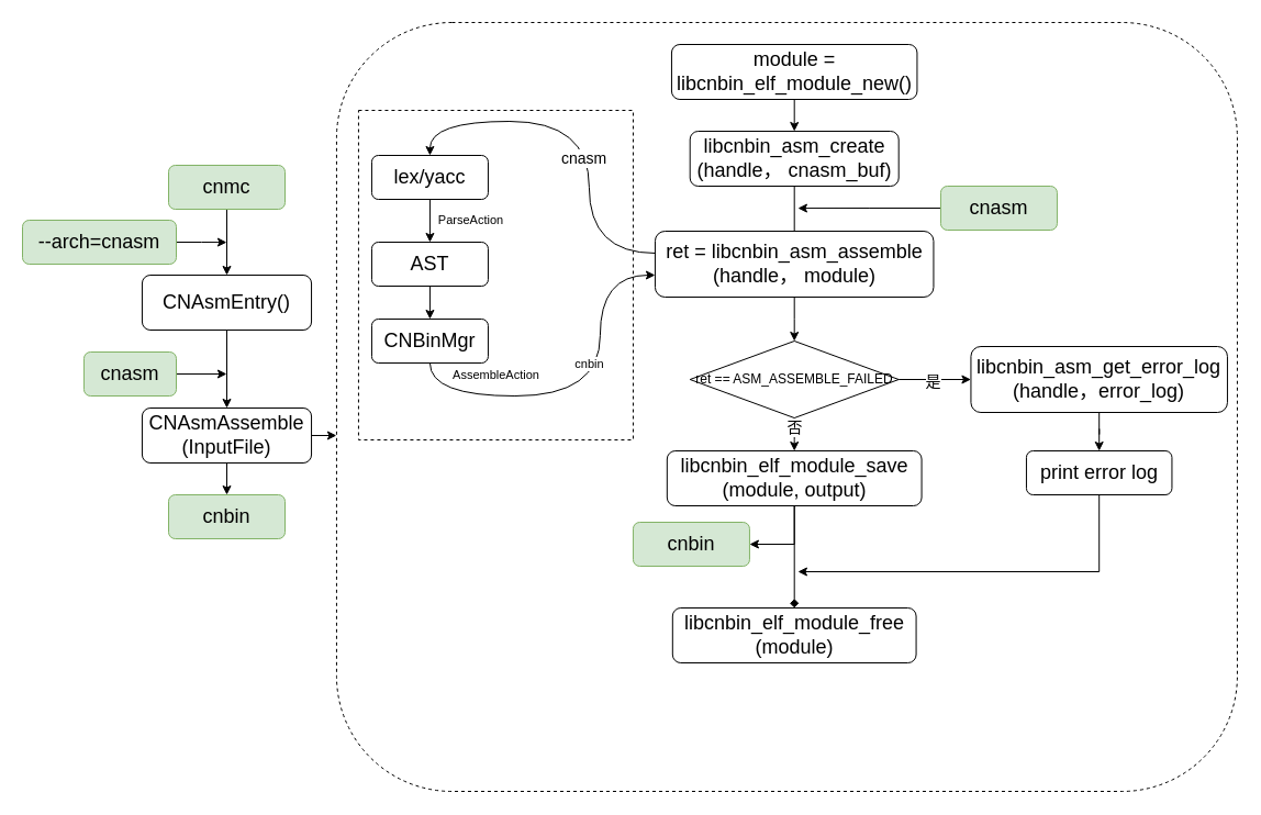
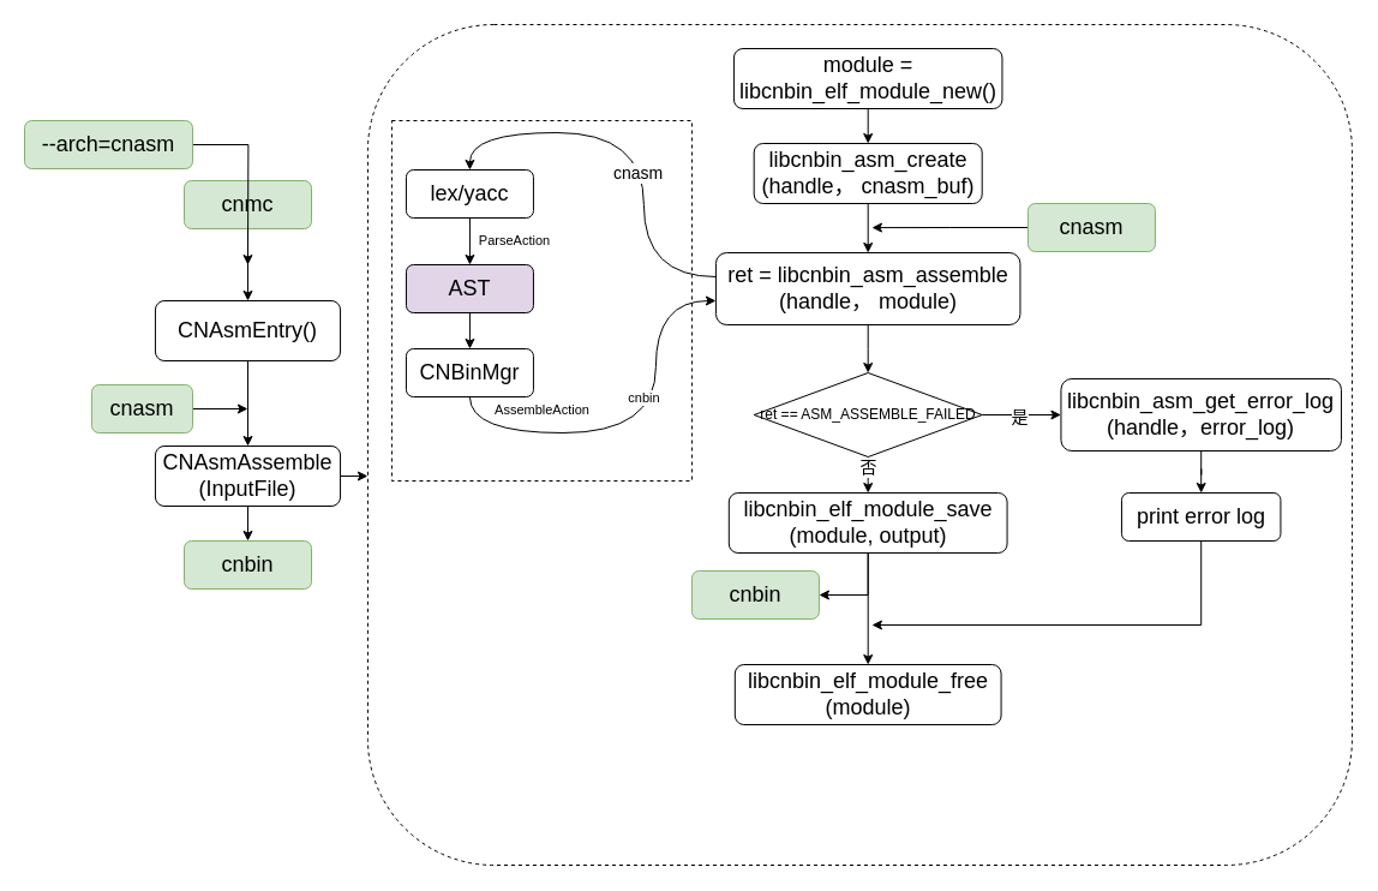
  <mxCell id="0" />
  <mxCell id="1" parent="0" />
  <mxCell id="2" style="edgeStyle=orthogonalEdgeStyle;rounded=0;orthogonalLoop=1;jettySize=auto;html=1;exitX=0.5;exitY=1;exitDx=0;exitDy=0;entryX=0.5;entryY=0;entryDx=0;entryDy=0;" edge="1" parent="1" source="3" target="39"><mxGeometry relative="1" as="geometry" /></mxCell>
  <mxCell id="3" value="&lt;span style=&quot;font-size: 18px;&quot;&gt;cnmc&lt;/span&gt;" style="rounded=1;whiteSpace=wrap;html=1;fontSize=12;glass=0;strokeWidth=1;shadow=0;fillColor=#d5e8d4;strokeColor=#82b366;" parent="1" vertex="1"><mxGeometry x="153" y="150" width="106" height="40" as="geometry" /></mxCell>
  <mxCell id="4" value="&lt;font style=&quot;font-size: 18px;&quot;&gt;cnbin&lt;/font&gt;" style="rounded=1;whiteSpace=wrap;html=1;fontSize=12;glass=0;strokeWidth=1;shadow=0;fillColor=#d5e8d4;strokeColor=#82b366;" parent="1" vertex="1"><mxGeometry x="575.94" y="475" width="106" height="40" as="geometry" /></mxCell>
  <mxCell id="5" value="" style="edgeStyle=orthogonalEdgeStyle;rounded=0;orthogonalLoop=1;jettySize=auto;html=1;" parent="1" source="6" target="13" edge="1"><mxGeometry relative="1" as="geometry" /></mxCell>
  <mxCell id="6" value="&lt;span style=&quot;font-size: 18px;&quot;&gt;ret = libcnbin_asm_assemble&lt;br&gt;(handle， module)&lt;/span&gt;" style="rounded=1;whiteSpace=wrap;html=1;fontSize=12;glass=0;strokeWidth=1;shadow=0;" parent="1" vertex="1"><mxGeometry x="595.94" y="210" width="253.5" height="60" as="geometry" /></mxCell>
- <mxCell id="7" value="" style="edgeStyle=orthogonalEdgeStyle;rounded=0;orthogonalLoop=1;jettySize=auto;html=1;endArrow=none;" parent="1" source="8" target="6" edge="1"><mxGeometry relative="1" as="geometry" /></mxCell>
+ <mxCell id="7" value="" style="edgeStyle=orthogonalEdgeStyle;rounded=0;orthogonalLoop=1;jettySize=auto;html=1;" parent="1" source="8" target="6" edge="1"><mxGeometry relative="1" as="geometry" /></mxCell>
  <mxCell id="8" value="&lt;span style=&quot;font-size: 18px;&quot;&gt;libcnbin_asm_create&lt;br&gt;(handle， cnasm_buf)&lt;/span&gt;" style="rounded=1;whiteSpace=wrap;html=1;fontSize=12;glass=0;strokeWidth=1;shadow=0;" parent="1" vertex="1"><mxGeometry x="627.69" y="119" width="190" height="50" as="geometry" /></mxCell>
  <mxCell id="9" value="" style="edgeStyle=orthogonalEdgeStyle;rounded=0;orthogonalLoop=1;jettySize=auto;html=1;" parent="1" source="13" target="15" edge="1"><mxGeometry relative="1" as="geometry" /></mxCell>
  <mxCell id="10" value="&lt;font style=&quot;font-size: 14px;&quot;&gt;是&lt;/font&gt;" style="edgeLabel;html=1;align=center;verticalAlign=middle;resizable=0;points=[];" parent="9" vertex="1" connectable="0"><mxGeometry x="-0.064" y="-1" relative="1" as="geometry"><mxPoint as="offset" /></mxGeometry></mxCell>
  <mxCell id="11" value="" style="edgeStyle=orthogonalEdgeStyle;rounded=0;orthogonalLoop=1;jettySize=auto;html=1;" parent="1" source="13" target="20" edge="1"><mxGeometry relative="1" as="geometry" /></mxCell>
  <mxCell id="12" value="&lt;font style=&quot;font-size: 14px;&quot;&gt;否&lt;/font&gt;" style="edgeLabel;html=1;align=center;verticalAlign=middle;resizable=0;points=[];" parent="11" vertex="1" connectable="0"><mxGeometry x="-0.41" relative="1" as="geometry"><mxPoint as="offset" /></mxGeometry></mxCell>
  <mxCell id="13" value="&lt;font style=&quot;font-size: 12px;&quot;&gt;ret == ASM_ASSEMBLE_FAILED&lt;/font&gt;" style="rhombus;whiteSpace=wrap;html=1;" parent="1" vertex="1"><mxGeometry x="627.69" y="310" width="190" height="70" as="geometry" /></mxCell>
  <mxCell id="14" value="" style="edgeStyle=orthogonalEdgeStyle;rounded=0;orthogonalLoop=1;jettySize=auto;html=1;" parent="1" source="15" target="23" edge="1"><mxGeometry relative="1" as="geometry" /></mxCell>
  <mxCell id="15" value="&lt;span style=&quot;font-size: 18px;&quot;&gt;libcnbin_asm_get_error_log&lt;br&gt;(handle，error_log)&lt;/span&gt;" style="rounded=1;whiteSpace=wrap;html=1;fontSize=12;glass=0;strokeWidth=1;shadow=0;" parent="1" vertex="1"><mxGeometry x="883.44" y="315" width="233.5" height="60" as="geometry" /></mxCell>
  <mxCell id="16" style="edgeStyle=orthogonalEdgeStyle;rounded=0;orthogonalLoop=1;jettySize=auto;html=1;exitX=0.5;exitY=1;exitDx=0;exitDy=0;entryX=0.5;entryY=0;entryDx=0;entryDy=0;" parent="1" source="17" target="8" edge="1"><mxGeometry relative="1" as="geometry" /></mxCell>
  <mxCell id="17" value="&lt;span style=&quot;font-size: 18px;&quot;&gt;module = &lt;br&gt;libcnbin_elf_module_new()&lt;/span&gt;" style="rounded=1;whiteSpace=wrap;html=1;fontSize=12;glass=0;strokeWidth=1;shadow=0;" parent="1" vertex="1"><mxGeometry x="610.94" y="40" width="223.5" height="50" as="geometry" /></mxCell>
- <mxCell id="18" value="" style="edgeStyle=orthogonalEdgeStyle;rounded=0;orthogonalLoop=1;jettySize=auto;html=1;endArrow=diamond;" parent="1" source="20" target="21" edge="1"><mxGeometry relative="1" as="geometry" /></mxCell>
+ <mxCell id="18" value="" style="edgeStyle=orthogonalEdgeStyle;rounded=0;orthogonalLoop=1;jettySize=auto;html=1;" parent="1" source="20" target="21" edge="1"><mxGeometry relative="1" as="geometry" /></mxCell>
  <mxCell id="19" style="edgeStyle=orthogonalEdgeStyle;rounded=0;orthogonalLoop=1;jettySize=auto;html=1;exitX=0.5;exitY=1;exitDx=0;exitDy=0;entryX=1;entryY=0.5;entryDx=0;entryDy=0;" parent="1" source="20" target="4" edge="1"><mxGeometry relative="1" as="geometry" /></mxCell>
  <mxCell id="20" value="&lt;span style=&quot;font-size: 18px;&quot;&gt;libcnbin_elf_module_save&lt;br&gt;(module, output)&lt;/span&gt;" style="rounded=1;whiteSpace=wrap;html=1;fontSize=12;glass=0;strokeWidth=1;shadow=0;" parent="1" vertex="1"><mxGeometry x="606.82" y="410" width="231.75" height="50" as="geometry" /></mxCell>
  <mxCell id="21" value="&lt;span style=&quot;font-size: 18px;&quot;&gt;libcnbin_elf_module_free&lt;br&gt;(module)&lt;/span&gt;" style="rounded=1;whiteSpace=wrap;html=1;fontSize=12;glass=0;strokeWidth=1;shadow=0;" parent="1" vertex="1"><mxGeometry x="611.82" y="553" width="221.75" height="50" as="geometry" /></mxCell>
  <mxCell id="22" style="edgeStyle=orthogonalEdgeStyle;rounded=0;orthogonalLoop=1;jettySize=auto;html=1;exitX=0.5;exitY=1;exitDx=0;exitDy=0;" parent="1" source="23" edge="1"><mxGeometry relative="1" as="geometry"><mxPoint x="725.94" y="520" as="targetPoint" /><Array as="points"><mxPoint x="999.94" y="520" /></Array></mxGeometry></mxCell>
  <mxCell id="23" value="&lt;span style=&quot;font-size: 18px;&quot;&gt;print error log&lt;/span&gt;" style="rounded=1;whiteSpace=wrap;html=1;fontSize=12;glass=0;strokeWidth=1;shadow=0;" parent="1" vertex="1"><mxGeometry x="933.94" y="410" width="132.5" height="40" as="geometry" /></mxCell>
  <mxCell id="24" value="" style="rounded=0;whiteSpace=wrap;html=1;fillColor=none;dashed=1;" parent="1" vertex="1"><mxGeometry x="325.94" y="100" width="250" height="300" as="geometry" /></mxCell>
  <mxCell id="25" style="edgeStyle=orthogonalEdgeStyle;rounded=0;orthogonalLoop=1;jettySize=auto;html=1;exitX=0;exitY=0.5;exitDx=0;exitDy=0;" parent="1" source="26" edge="1"><mxGeometry relative="1" as="geometry"><mxPoint x="725.94" y="189.095" as="targetPoint" /></mxGeometry></mxCell>
  <mxCell id="26" value="&lt;font style=&quot;font-size: 18px;&quot;&gt;cnasm&lt;/font&gt;" style="rounded=1;whiteSpace=wrap;html=1;fontSize=12;glass=0;strokeWidth=1;shadow=0;fillColor=#d5e8d4;strokeColor=#82b366;" parent="1" vertex="1"><mxGeometry x="855.94" y="169" width="106" height="40" as="geometry" /></mxCell>
  <mxCell id="27" style="edgeStyle=orthogonalEdgeStyle;rounded=0;orthogonalLoop=1;jettySize=auto;html=1;exitX=0.5;exitY=1;exitDx=0;exitDy=0;entryX=0.5;entryY=0;entryDx=0;entryDy=0;" parent="1" source="29" target="31" edge="1"><mxGeometry relative="1" as="geometry" /></mxCell>
  <mxCell id="28" value="ParseAction" style="edgeLabel;html=1;align=center;verticalAlign=middle;resizable=0;points=[];" parent="27" vertex="1" connectable="0"><mxGeometry x="-0.072" y="-2" relative="1" as="geometry"><mxPoint x="39" as="offset" /></mxGeometry></mxCell>
  <mxCell id="29" value="&lt;font style=&quot;font-size: 18px;&quot;&gt;lex/yacc&lt;/font&gt;" style="rounded=1;whiteSpace=wrap;html=1;fontSize=12;glass=0;strokeWidth=1;shadow=0;" parent="1" vertex="1"><mxGeometry x="337.94" y="141" width="106" height="40" as="geometry" /></mxCell>
  <mxCell id="30" style="edgeStyle=orthogonalEdgeStyle;rounded=0;orthogonalLoop=1;jettySize=auto;html=1;exitX=0.5;exitY=1;exitDx=0;exitDy=0;entryX=0.5;entryY=0;entryDx=0;entryDy=0;" parent="1" source="31" target="35" edge="1"><mxGeometry relative="1" as="geometry" /></mxCell>
- <mxCell id="31" value="&lt;span style=&quot;font-size: 18px;&quot;&gt;AST&lt;/span&gt;" style="rounded=1;whiteSpace=wrap;html=1;fontSize=12;glass=0;strokeWidth=1;shadow=0;" parent="1" vertex="1"><mxGeometry x="337.94" y="220" width="106" height="40" as="geometry" /></mxCell>
+ <mxCell id="31" value="&lt;span style=&quot;font-size: 18px;&quot;&gt;AST&lt;/span&gt;" style="rounded=1;whiteSpace=wrap;html=1;fontSize=12;glass=0;strokeWidth=1;shadow=0;fillColor=#e1d5e7;" parent="1" vertex="1"><mxGeometry x="337.94" y="220" width="106" height="40" as="geometry" /></mxCell>
  <mxCell id="32" style="edgeStyle=orthogonalEdgeStyle;curved=1;rounded=0;orthogonalLoop=1;jettySize=auto;html=1;exitX=0.5;exitY=1;exitDx=0;exitDy=0;entryX=0;entryY=0.75;entryDx=0;entryDy=0;" parent="1" source="35" edge="1"><mxGeometry relative="1" as="geometry"><mxPoint x="595.94" y="250" as="targetPoint" /><Array as="points"><mxPoint x="390.94" y="360" /><mxPoint x="545.94" y="360" /><mxPoint x="545.94" y="250" /></Array></mxGeometry></mxCell>
  <mxCell id="33" value="AssembleAction" style="edgeLabel;html=1;align=center;verticalAlign=middle;resizable=0;points=[];" parent="32" vertex="1" connectable="0"><mxGeometry x="-0.524" y="-2" relative="1" as="geometry"><mxPoint x="8" y="-22" as="offset" /></mxGeometry></mxCell>
  <mxCell id="34" value="cnbin" style="edgeLabel;html=1;align=center;verticalAlign=middle;resizable=0;points=[];" parent="32" vertex="1" connectable="0"><mxGeometry x="-0.126" y="6" relative="1" as="geometry"><mxPoint x="24" y="-24" as="offset" /></mxGeometry></mxCell>
  <mxCell id="35" value="&lt;span style=&quot;font-size: 18px;&quot;&gt;CNBinMgr&lt;/span&gt;" style="rounded=1;whiteSpace=wrap;html=1;fontSize=12;glass=0;strokeWidth=1;shadow=0;" parent="1" vertex="1"><mxGeometry x="337.94" y="290" width="106" height="40" as="geometry" /></mxCell>
  <mxCell id="36" style="edgeStyle=orthogonalEdgeStyle;rounded=0;orthogonalLoop=1;jettySize=auto;html=1;exitX=0;exitY=0.25;exitDx=0;exitDy=0;curved=1;entryX=0.5;entryY=0;entryDx=0;entryDy=0;" parent="1" target="29" edge="1"><mxGeometry relative="1" as="geometry"><mxPoint x="385.94" y="120" as="targetPoint" /><Array as="points"><mxPoint x="535.94" y="230" /><mxPoint x="535.94" y="110" /><mxPoint x="390.94" y="110" /></Array><mxPoint x="595.94" y="230" as="sourcePoint" /></mxGeometry></mxCell>
  <mxCell id="37" value="&lt;font style=&quot;font-size: 14px;&quot;&gt;cnasm&lt;/font&gt;" style="edgeLabel;html=1;align=center;verticalAlign=middle;resizable=0;points=[];" parent="36" vertex="1" connectable="0"><mxGeometry x="-0.173" y="5" relative="1" as="geometry"><mxPoint as="offset" /></mxGeometry></mxCell>
  <mxCell id="38" style="edgeStyle=orthogonalEdgeStyle;rounded=0;orthogonalLoop=1;jettySize=auto;html=1;exitX=0.5;exitY=1;exitDx=0;exitDy=0;entryX=0.5;entryY=0;entryDx=0;entryDy=0;" edge="1" parent="1" source="39" target="42"><mxGeometry relative="1" as="geometry" /></mxCell>
  <mxCell id="39" value="&lt;span style=&quot;font-size: 18px;&quot;&gt;CNAsmEntry()&lt;/span&gt;" style="rounded=1;whiteSpace=wrap;html=1;fontSize=12;glass=0;strokeWidth=1;shadow=0;" vertex="1" parent="1"><mxGeometry x="128.94" y="250" width="154.12" height="50" as="geometry" /></mxCell>
  <mxCell id="40" style="edgeStyle=orthogonalEdgeStyle;rounded=0;orthogonalLoop=1;jettySize=auto;html=1;exitX=0.5;exitY=1;exitDx=0;exitDy=0;entryX=0.5;entryY=0;entryDx=0;entryDy=0;" edge="1" parent="1" source="42" target="45"><mxGeometry relative="1" as="geometry" /></mxCell>
  <mxCell id="41" style="edgeStyle=orthogonalEdgeStyle;rounded=0;orthogonalLoop=1;jettySize=auto;html=1;exitX=1;exitY=0.5;exitDx=0;exitDy=0;entryX=0;entryY=0.537;entryDx=0;entryDy=0;entryPerimeter=0;" edge="1" parent="1" source="42" target="48"><mxGeometry relative="1" as="geometry" /></mxCell>
  <mxCell id="42" value="&lt;span style=&quot;font-size: 18px;&quot;&gt;CNAsmAssemble&lt;br&gt;(InputFile)&lt;/span&gt;" style="rounded=1;whiteSpace=wrap;html=1;fontSize=12;glass=0;strokeWidth=1;shadow=0;" vertex="1" parent="1"><mxGeometry x="128.94" y="371" width="154.12" height="50" as="geometry" /></mxCell>
  <mxCell id="43" style="edgeStyle=orthogonalEdgeStyle;rounded=0;orthogonalLoop=1;jettySize=auto;html=1;exitX=1;exitY=0.5;exitDx=0;exitDy=0;" edge="1" parent="1" source="44"><mxGeometry relative="1" as="geometry"><mxPoint x="205.94" y="220.138" as="targetPoint" /></mxGeometry></mxCell>
- <mxCell id="44" value="&lt;font style=&quot;font-size: 18px;&quot;&gt;--arch=cnasm&lt;/font&gt;" style="rounded=1;whiteSpace=wrap;html=1;fontSize=12;glass=0;strokeWidth=1;shadow=0;fillColor=#d5e8d4;strokeColor=#82b366;" vertex="1" parent="1"><mxGeometry x="20" y="200" width="140" height="40" as="geometry" /></mxCell>
+ <mxCell id="44" value="&lt;font style=&quot;font-size: 18px;&quot;&gt;--arch=cnasm&lt;/font&gt;" style="rounded=1;whiteSpace=wrap;html=1;fontSize=12;glass=0;strokeWidth=1;shadow=0;fillColor=#d5e8d4;strokeColor=#82b366;" vertex="1" parent="1"><mxGeometry x="20" y="100" width="140" height="40" as="geometry" /></mxCell>
  <mxCell id="45" value="&lt;font style=&quot;font-size: 18px;&quot;&gt;cnbin&lt;/font&gt;" style="rounded=1;whiteSpace=wrap;html=1;fontSize=12;glass=0;strokeWidth=1;shadow=0;fillColor=#d5e8d4;strokeColor=#82b366;" vertex="1" parent="1"><mxGeometry x="153" y="450" width="106" height="40" as="geometry" /></mxCell>
  <mxCell id="46" style="edgeStyle=orthogonalEdgeStyle;rounded=0;orthogonalLoop=1;jettySize=auto;html=1;exitX=1;exitY=0.5;exitDx=0;exitDy=0;" edge="1" parent="1"><mxGeometry relative="1" as="geometry"><mxPoint x="205.94" y="340" as="targetPoint" /><mxPoint x="153" y="340" as="sourcePoint" /></mxGeometry></mxCell>
  <mxCell id="47" value="&lt;font style=&quot;font-size: 18px;&quot;&gt;cnasm&lt;/font&gt;" style="rounded=1;whiteSpace=wrap;html=1;fontSize=12;glass=0;strokeWidth=1;shadow=0;fillColor=#d5e8d4;strokeColor=#82b366;" vertex="1" parent="1"><mxGeometry x="75.94" y="320" width="84.06" height="40" as="geometry" /></mxCell>
  <mxCell id="48" value="" style="rounded=1;whiteSpace=wrap;html=1;fillColor=none;dashed=1;" vertex="1" parent="1"><mxGeometry x="305.94" y="20" width="820" height="700" as="geometry" /></mxCell>
